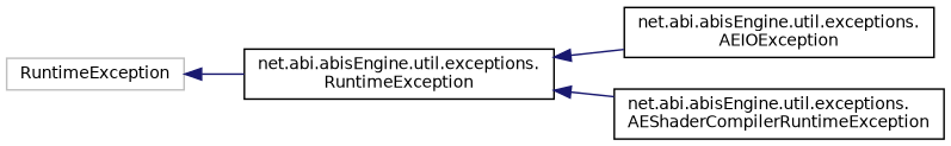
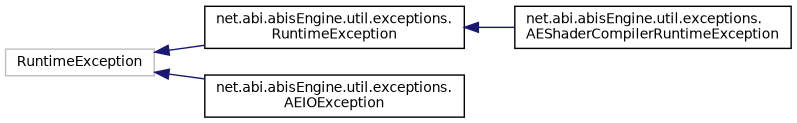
  digraph {
    rankdir=LR
    node [color=black fillcolor=white fontname=Helvetica fontsize=10 shape=record style=filled]
    edge [color=midnightblue dir=back fontname=Helvetica fontsize=10 labelfontname=Helvetica labelfontsize=10 style=solid]
    n1 [color=grey75 height=0.2 label=RuntimeException width=0.4]
    n2 [height=0.2 label="net.abi.abisEngine.util.exceptions.\lRuntimeException" width=0.4]
    n3 [height=0.2 label="net.abi.abisEngine.util.exceptions.\lAEIOException" width=0.4]
    n4 [height=0.2 label="net.abi.abisEngine.util.exceptions.\lAEShaderCompilerRuntimeException" width=0.4]
    n1 -> n2
-   n2 -> n3
+   n1 -> n3
    n2 -> n4
  }
